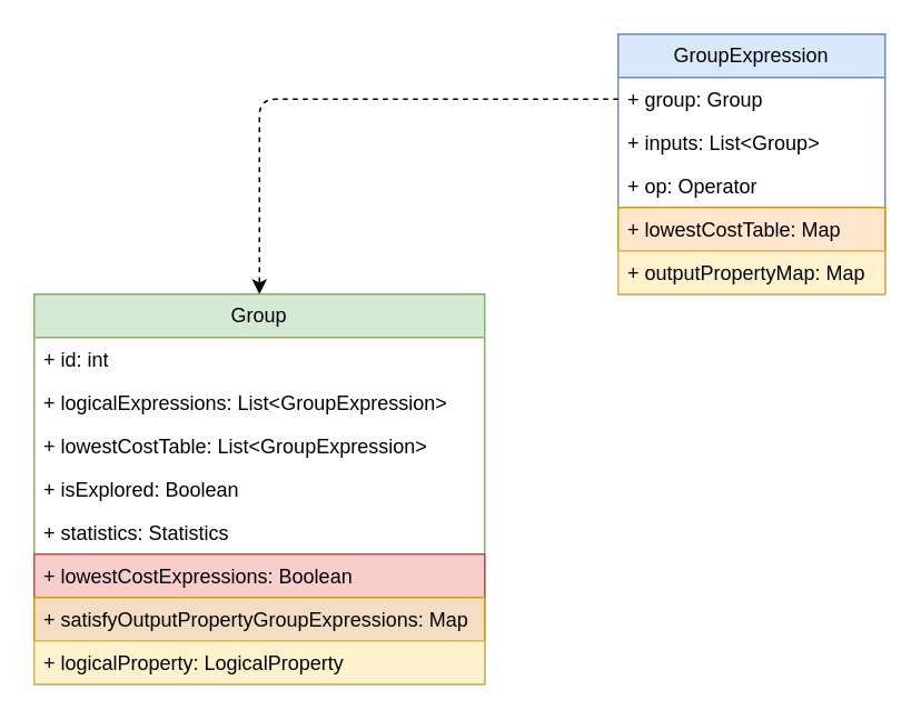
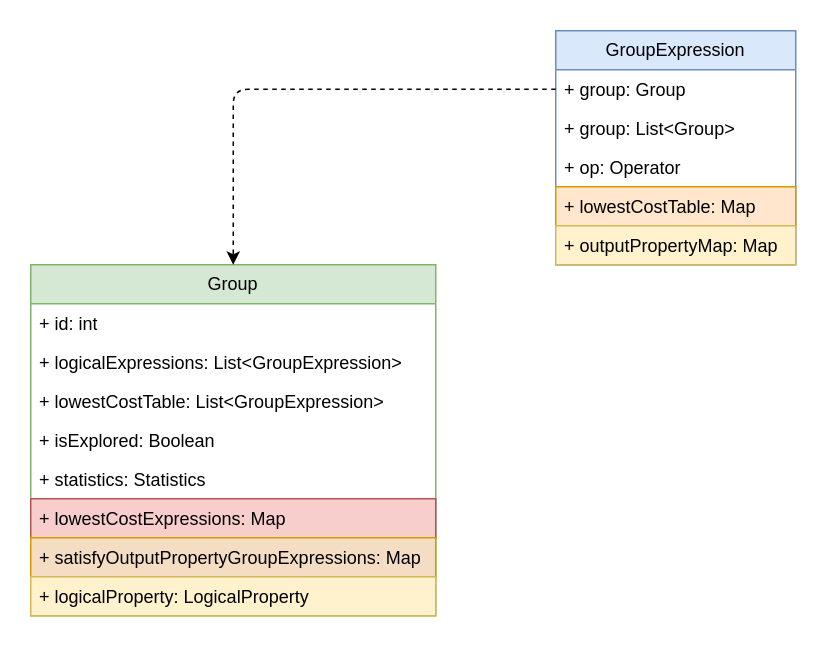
  <mxCell id="0" />
  <mxCell id="1" parent="0" />
  <mxCell id="2" value="GroupExpression" style="swimlane;fontStyle=0;childLayout=stackLayout;horizontal=1;startSize=26;fillColor=#dae8fc;horizontalStack=0;resizeParent=1;resizeParentMax=0;resizeLast=0;collapsible=1;marginBottom=0;whiteSpace=wrap;html=1;strokeColor=#6c8ebf;" parent="1" vertex="1"><mxGeometry x="370" y="20" width="160" height="156" as="geometry" /></mxCell>
  <mxCell id="3" value="+ group: Group" style="text;strokeColor=none;fillColor=none;align=left;verticalAlign=top;spacingLeft=4;spacingRight=4;overflow=hidden;rotatable=0;points=[[0,0.5],[1,0.5]];portConstraint=eastwest;whiteSpace=wrap;html=1;" parent="2" vertex="1"><mxGeometry y="26" width="160" height="26" as="geometry" /></mxCell>
- <mxCell id="4" value="+&amp;nbsp;inputs&lt;span style=&quot;background-color: initial;&quot;&gt;: List&amp;lt;&lt;/span&gt;Group&amp;gt;" style="text;strokeColor=none;fillColor=none;align=left;verticalAlign=top;spacingLeft=4;spacingRight=4;overflow=hidden;rotatable=0;points=[[0,0.5],[1,0.5]];portConstraint=eastwest;whiteSpace=wrap;html=1;" parent="2" vertex="1"><mxGeometry y="52" width="160" height="26" as="geometry" /></mxCell>
+ <mxCell id="4" value="+&amp;nbsp;group&lt;span style=&quot;background-color: initial;&quot;&gt;: List&amp;lt;&lt;/span&gt;Group&amp;gt;" style="text;strokeColor=none;fillColor=none;align=left;verticalAlign=top;spacingLeft=4;spacingRight=4;overflow=hidden;rotatable=0;points=[[0,0.5],[1,0.5]];portConstraint=eastwest;whiteSpace=wrap;html=1;" parent="2" vertex="1"><mxGeometry y="52" width="160" height="26" as="geometry" /></mxCell>
  <mxCell id="5" value="+&amp;nbsp;op&lt;span style=&quot;background-color: initial;&quot;&gt;: Operator&lt;/span&gt;" style="text;strokeColor=none;fillColor=none;align=left;verticalAlign=top;spacingLeft=4;spacingRight=4;overflow=hidden;rotatable=0;points=[[0,0.5],[1,0.5]];portConstraint=eastwest;whiteSpace=wrap;html=1;" parent="2" vertex="1"><mxGeometry y="78" width="160" height="26" as="geometry" /></mxCell>
  <mxCell id="6" value="+&amp;nbsp;lowestCostTable&lt;span style=&quot;background-color: initial;&quot;&gt;: Map&lt;/span&gt;" style="text;strokeColor=#d79b00;fillColor=#ffe6cc;align=left;verticalAlign=top;spacingLeft=4;spacingRight=4;overflow=hidden;rotatable=0;points=[[0,0.5],[1,0.5]];portConstraint=eastwest;whiteSpace=wrap;html=1;" parent="2" vertex="1"><mxGeometry y="104" width="160" height="26" as="geometry" /></mxCell>
  <mxCell id="7" value="+&amp;nbsp;outputPropertyMap&lt;span style=&quot;background-color: initial;&quot;&gt;: Map&lt;/span&gt;" style="text;strokeColor=#d6b656;fillColor=#fff2cc;align=left;verticalAlign=top;spacingLeft=4;spacingRight=4;overflow=hidden;rotatable=0;points=[[0,0.5],[1,0.5]];portConstraint=eastwest;whiteSpace=wrap;html=1;" parent="2" vertex="1"><mxGeometry y="130" width="160" height="26" as="geometry" /></mxCell>
  <mxCell id="8" value="Group" style="swimlane;fontStyle=0;childLayout=stackLayout;horizontal=1;startSize=26;fillColor=#d5e8d4;horizontalStack=0;resizeParent=1;resizeParentMax=0;resizeLast=0;collapsible=1;marginBottom=0;whiteSpace=wrap;html=1;strokeColor=#82b366;" parent="1" vertex="1"><mxGeometry x="20" y="176" width="270" height="234" as="geometry" /></mxCell>
  <mxCell id="9" value="+ id: int" style="text;strokeColor=none;fillColor=none;align=left;verticalAlign=top;spacingLeft=4;spacingRight=4;overflow=hidden;rotatable=0;points=[[0,0.5],[1,0.5]];portConstraint=eastwest;whiteSpace=wrap;html=1;" parent="8" vertex="1"><mxGeometry y="26" width="270" height="26" as="geometry" /></mxCell>
  <mxCell id="10" value="+&amp;nbsp;logicalExpressions&lt;span style=&quot;background-color: initial;&quot;&gt;: List&amp;lt;&lt;/span&gt;GroupExpression&lt;span style=&quot;background-color: initial;&quot;&gt;&amp;gt;&lt;/span&gt;" style="text;strokeColor=none;fillColor=none;align=left;verticalAlign=top;spacingLeft=4;spacingRight=4;overflow=hidden;rotatable=0;points=[[0,0.5],[1,0.5]];portConstraint=eastwest;whiteSpace=wrap;html=1;" parent="8" vertex="1"><mxGeometry y="52" width="270" height="26" as="geometry" /></mxCell>
  <mxCell id="11" value="+&amp;nbsp;lowestCostTable&lt;span style=&quot;background-color: initial;&quot;&gt;: List&amp;lt;&lt;/span&gt;&lt;span style=&quot;background-color: initial;&quot;&gt;GroupExpression&lt;/span&gt;&lt;span style=&quot;background-color: initial;&quot;&gt;&amp;gt;&lt;/span&gt;" style="text;strokeColor=none;fillColor=none;align=left;verticalAlign=top;spacingLeft=4;spacingRight=4;overflow=hidden;rotatable=0;points=[[0,0.5],[1,0.5]];portConstraint=eastwest;whiteSpace=wrap;html=1;" parent="8" vertex="1"><mxGeometry y="78" width="270" height="26" as="geometry" /></mxCell>
  <mxCell id="12" value="+&amp;nbsp;isExplored&lt;span style=&quot;background-color: initial;&quot;&gt;: Boolean&lt;/span&gt;" style="text;strokeColor=none;fillColor=none;align=left;verticalAlign=top;spacingLeft=4;spacingRight=4;overflow=hidden;rotatable=0;points=[[0,0.5],[1,0.5]];portConstraint=eastwest;whiteSpace=wrap;html=1;" parent="8" vertex="1"><mxGeometry y="104" width="270" height="26" as="geometry" /></mxCell>
  <mxCell id="13" value="+&amp;nbsp;statistics&lt;span style=&quot;background-color: initial;&quot;&gt;:&amp;nbsp;&lt;/span&gt;Statistics" style="text;strokeColor=none;fillColor=none;align=left;verticalAlign=top;spacingLeft=4;spacingRight=4;overflow=hidden;rotatable=0;points=[[0,0.5],[1,0.5]];portConstraint=eastwest;whiteSpace=wrap;html=1;" parent="8" vertex="1"><mxGeometry y="130" width="270" height="26" as="geometry" /></mxCell>
- <mxCell id="14" value="+&amp;nbsp;lowestCostExpressions&lt;span style=&quot;background-color: initial;&quot;&gt;: Boolean&lt;/span&gt;" style="text;strokeColor=#b85450;fillColor=#f8cecc;align=left;verticalAlign=top;spacingLeft=4;spacingRight=4;overflow=hidden;rotatable=0;points=[[0,0.5],[1,0.5]];portConstraint=eastwest;whiteSpace=wrap;html=1;" parent="8" vertex="1"><mxGeometry y="156" width="270" height="26" as="geometry" /></mxCell>
+ <mxCell id="14" value="+&amp;nbsp;lowestCostExpressions&lt;span style=&quot;background-color: initial;&quot;&gt;: Map&lt;/span&gt;" style="text;strokeColor=#b85450;fillColor=#f8cecc;align=left;verticalAlign=top;spacingLeft=4;spacingRight=4;overflow=hidden;rotatable=0;points=[[0,0.5],[1,0.5]];portConstraint=eastwest;whiteSpace=wrap;html=1;" parent="8" vertex="1"><mxGeometry y="156" width="270" height="26" as="geometry" /></mxCell>
  <mxCell id="15" value="+&amp;nbsp;satisfyOutputPropertyGroupExpressions&lt;span style=&quot;background-color: initial;&quot;&gt;: Map&lt;/span&gt;" style="text;strokeColor=#d79b00;fillColor=#F5DDC4;align=left;verticalAlign=top;spacingLeft=4;spacingRight=4;overflow=hidden;rotatable=0;points=[[0,0.5],[1,0.5]];portConstraint=eastwest;whiteSpace=wrap;html=1;" parent="8" vertex="1"><mxGeometry y="182" width="270" height="26" as="geometry" /></mxCell>
  <mxCell id="16" value="+&amp;nbsp;logicalProperty&lt;span style=&quot;background-color: initial;&quot;&gt;:&amp;nbsp;&lt;/span&gt;LogicalProperty" style="text;strokeColor=#d6b656;fillColor=#fff2cc;align=left;verticalAlign=top;spacingLeft=4;spacingRight=4;overflow=hidden;rotatable=0;points=[[0,0.5],[1,0.5]];portConstraint=eastwest;whiteSpace=wrap;html=1;" parent="8" vertex="1"><mxGeometry y="208" width="270" height="26" as="geometry" /></mxCell>
  <mxCell id="17" style="edgeStyle=orthogonalEdgeStyle;rounded=1;orthogonalLoop=1;jettySize=auto;html=1;exitX=0;exitY=0.5;exitDx=0;exitDy=0;dashed=1;" parent="1" source="3" target="8" edge="1"><mxGeometry relative="1" as="geometry" /></mxCell>
